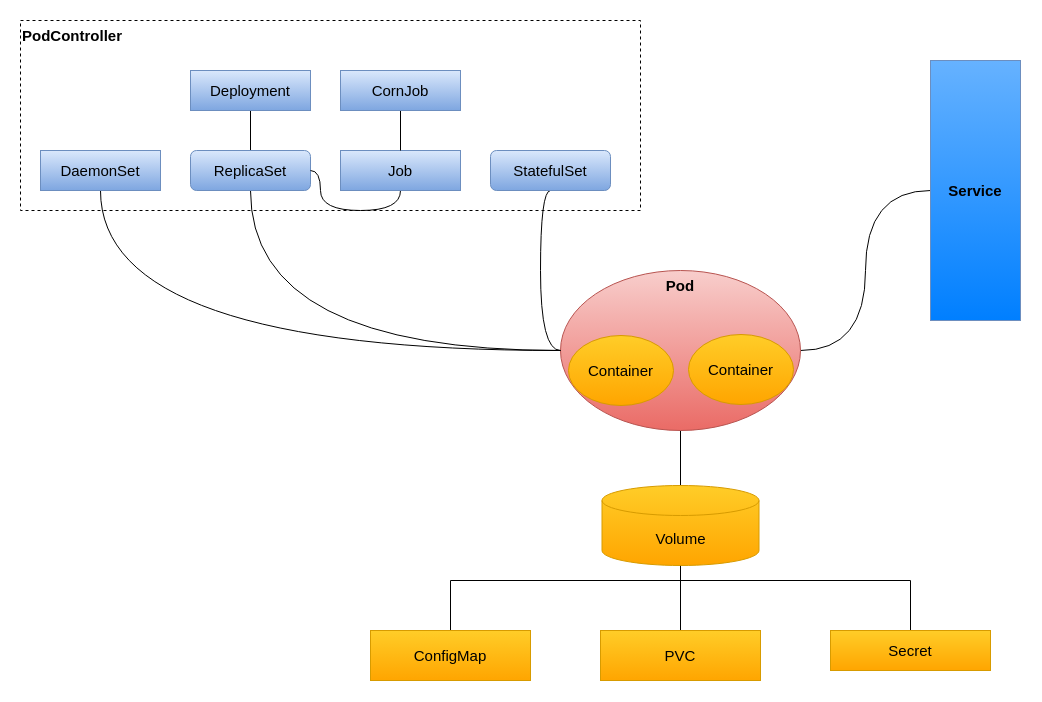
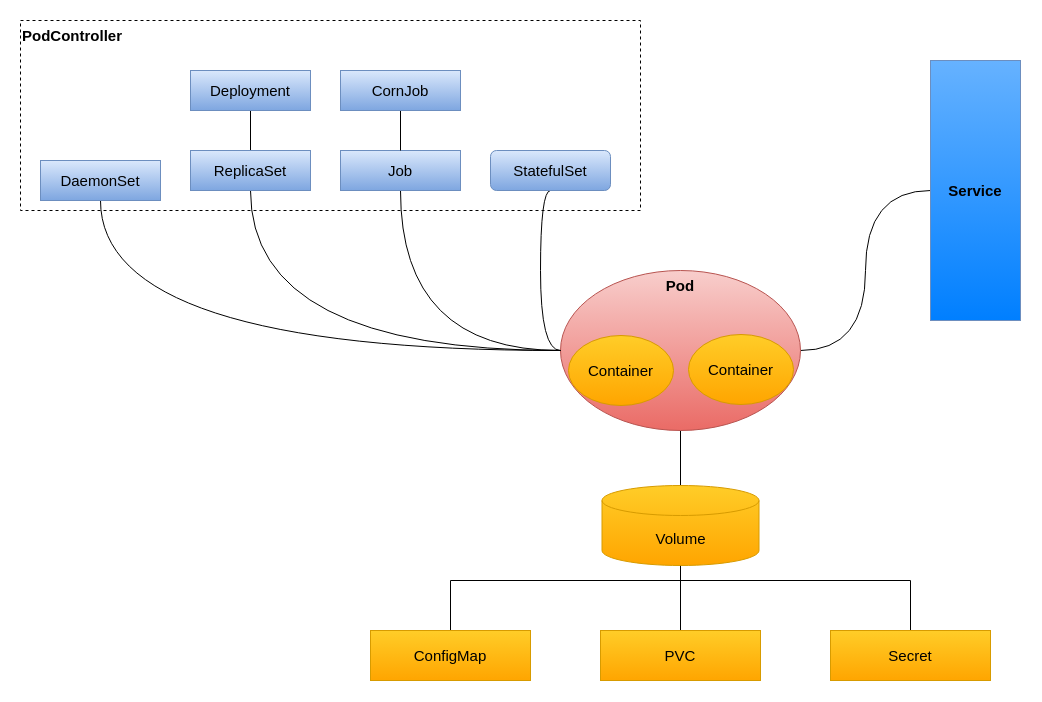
  <mxCell id="0" />
  <mxCell id="1" parent="0" />
  <mxCell id="2" style="edgeStyle=orthogonalEdgeStyle;rounded=0;orthogonalLoop=1;jettySize=auto;html=1;exitX=0.5;exitY=1;exitDx=0;exitDy=0;entryX=0.5;entryY=0;entryDx=0;entryDy=0;entryPerimeter=0;fontSize=15;endArrow=none;endFill=0;" edge="1" parent="1" source="4" target="24"><mxGeometry relative="1" as="geometry" /></mxCell>
  <mxCell id="3" style="edgeStyle=orthogonalEdgeStyle;curved=1;rounded=0;orthogonalLoop=1;jettySize=auto;html=1;entryX=0;entryY=0.5;entryDx=0;entryDy=0;fontSize=15;endArrow=none;endFill=0;" edge="1" parent="1" source="4" target="20"><mxGeometry relative="1" as="geometry" /></mxCell>
  <mxCell id="4" value="Pod" style="ellipse;whiteSpace=wrap;html=1;fontSize=15;verticalAlign=top;fontStyle=1;fillColor=#f8cecc;gradientColor=#ea6b66;strokeColor=#b85450;" vertex="1" parent="1"><mxGeometry x="560" y="270" width="240" height="160" as="geometry" /></mxCell>
  <mxCell id="5" value="PodController" style="rounded=0;whiteSpace=wrap;html=1;align=left;verticalAlign=top;fontStyle=1;fontSize=15;dashed=1;" vertex="1" parent="1"><mxGeometry x="20" y="20" width="620" height="190" as="geometry" /></mxCell>
  <mxCell id="6" style="edgeStyle=orthogonalEdgeStyle;rounded=0;orthogonalLoop=1;jettySize=auto;html=1;fontSize=15;endArrow=none;endFill=0;" edge="1" parent="1" source="7" target="9"><mxGeometry relative="1" as="geometry" /></mxCell>
  <mxCell id="7" value="Deployment" style="rounded=0;whiteSpace=wrap;html=1;fontSize=15;fillColor=#dae8fc;strokeColor=#6c8ebf;gradientColor=#7ea6e0;" vertex="1" parent="1"><mxGeometry x="190" y="70" width="120" height="40" as="geometry" /></mxCell>
  <mxCell id="8" style="edgeStyle=orthogonalEdgeStyle;curved=1;rounded=0;orthogonalLoop=1;jettySize=auto;html=1;entryX=0;entryY=0.5;entryDx=0;entryDy=0;fontSize=15;endArrow=none;endFill=0;exitX=0.5;exitY=1;exitDx=0;exitDy=0;" edge="1" parent="1" source="9" target="4"><mxGeometry relative="1" as="geometry" /></mxCell>
- <mxCell id="9" value="ReplicaSet" style="whiteSpace=wrap;html=1;fontSize=15;fillColor=#dae8fc;gradientColor=#7ea6e0;strokeColor=#6c8ebf;rounded=1;" vertex="1" parent="1"><mxGeometry x="190" y="150" width="120" height="40" as="geometry" /></mxCell>
- <mxCell id="10" style="edgeStyle=orthogonalEdgeStyle;curved=1;rounded=0;orthogonalLoop=1;jettySize=auto;html=1;fontSize=15;endArrow=none;endFill=0;exitX=0.5;exitY=1;exitDx=0;exitDy=0;" edge="1" parent="1" source="11" target="9"><mxGeometry relative="1" as="geometry" /></mxCell>
+ <mxCell id="9" value="ReplicaSet" style="rounded=0;whiteSpace=wrap;html=1;fontSize=15;fillColor=#dae8fc;gradientColor=#7ea6e0;strokeColor=#6c8ebf;" vertex="1" parent="1"><mxGeometry x="190" y="150" width="120" height="40" as="geometry" /></mxCell>
+ <mxCell id="10" style="edgeStyle=orthogonalEdgeStyle;curved=1;rounded=0;orthogonalLoop=1;jettySize=auto;html=1;entryX=0;entryY=0.5;entryDx=0;entryDy=0;fontSize=15;endArrow=none;endFill=0;exitX=0.5;exitY=1;exitDx=0;exitDy=0;" edge="1" parent="1" source="11" target="4"><mxGeometry relative="1" as="geometry" /></mxCell>
  <mxCell id="11" value="Job" style="rounded=0;whiteSpace=wrap;html=1;fontSize=15;fillColor=#dae8fc;gradientColor=#7ea6e0;strokeColor=#6c8ebf;" vertex="1" parent="1"><mxGeometry x="340" y="150" width="120" height="40" as="geometry" /></mxCell>
  <mxCell id="12" style="edgeStyle=orthogonalEdgeStyle;rounded=0;orthogonalLoop=1;jettySize=auto;html=1;exitX=0.5;exitY=1;exitDx=0;exitDy=0;entryX=0.5;entryY=0;entryDx=0;entryDy=0;fontSize=15;endArrow=none;endFill=0;" edge="1" parent="1" source="13" target="11"><mxGeometry relative="1" as="geometry" /></mxCell>
  <mxCell id="13" value="CornJob" style="rounded=0;whiteSpace=wrap;html=1;fontSize=15;fillColor=#dae8fc;strokeColor=#6c8ebf;gradientColor=#7ea6e0;" vertex="1" parent="1"><mxGeometry x="340" y="70" width="120" height="40" as="geometry" /></mxCell>
  <mxCell id="14" style="edgeStyle=orthogonalEdgeStyle;curved=1;rounded=0;orthogonalLoop=1;jettySize=auto;html=1;exitX=0.5;exitY=1;exitDx=0;exitDy=0;entryX=0;entryY=0.5;entryDx=0;entryDy=0;fontSize=15;endArrow=none;endFill=0;" edge="1" parent="1" source="15" target="4"><mxGeometry relative="1" as="geometry"><Array as="points"><mxPoint x="540" y="190" /><mxPoint x="540" y="350" /></Array></mxGeometry></mxCell>
  <mxCell id="15" value="StatefulSet" style="whiteSpace=wrap;html=1;fontSize=15;fillColor=#dae8fc;gradientColor=#7ea6e0;strokeColor=#6c8ebf;rounded=1;" vertex="1" parent="1"><mxGeometry x="490" y="150" width="120" height="40" as="geometry" /></mxCell>
  <mxCell id="16" style="edgeStyle=orthogonalEdgeStyle;curved=1;rounded=0;orthogonalLoop=1;jettySize=auto;html=1;entryX=0;entryY=0.5;entryDx=0;entryDy=0;fontSize=15;endArrow=none;endFill=0;exitX=0.5;exitY=1;exitDx=0;exitDy=0;" edge="1" parent="1" source="17" target="4"><mxGeometry relative="1" as="geometry" /></mxCell>
- <mxCell id="17" value="DaemonSet" style="rounded=0;whiteSpace=wrap;html=1;fontSize=15;fillColor=#dae8fc;gradientColor=#7ea6e0;strokeColor=#6c8ebf;" vertex="1" parent="1"><mxGeometry x="40" y="150" width="120" height="40" as="geometry" /></mxCell>
+ <mxCell id="17" value="DaemonSet" style="rounded=0;whiteSpace=wrap;html=1;fontSize=15;fillColor=#dae8fc;gradientColor=#7ea6e0;strokeColor=#6c8ebf;" vertex="1" parent="1"><mxGeometry x="40" y="160" width="120" height="40" as="geometry" /></mxCell>
  <mxCell id="18" value="Container" style="ellipse;whiteSpace=wrap;html=1;fontSize=15;fillColor=#ffcd28;gradientColor=#ffa500;strokeColor=#d79b00;" vertex="1" parent="1"><mxGeometry x="568" y="335" width="105" height="70" as="geometry" /></mxCell>
  <mxCell id="19" value="Container" style="ellipse;whiteSpace=wrap;html=1;fontSize=15;fillColor=#ffcd28;gradientColor=#ffa500;strokeColor=#d79b00;" vertex="1" parent="1"><mxGeometry x="688" y="334" width="105" height="70" as="geometry" /></mxCell>
  <mxCell id="20" value="Service" style="rounded=0;whiteSpace=wrap;html=1;fontSize=15;fontStyle=1;fillColor=#66B2FF;gradientColor=#007FFF;strokeColor=#6c8ebf;" vertex="1" parent="1"><mxGeometry x="930" y="60" width="90" height="260" as="geometry" /></mxCell>
  <mxCell id="21" style="edgeStyle=orthogonalEdgeStyle;rounded=0;orthogonalLoop=1;jettySize=auto;html=1;entryX=0.5;entryY=0;entryDx=0;entryDy=0;fontSize=15;endArrow=none;endFill=0;" edge="1" parent="1" source="24" target="26"><mxGeometry relative="1" as="geometry" /></mxCell>
  <mxCell id="22" style="edgeStyle=orthogonalEdgeStyle;rounded=0;orthogonalLoop=1;jettySize=auto;html=1;fontSize=15;endArrow=none;endFill=0;" edge="1" parent="1" source="24" target="25"><mxGeometry relative="1" as="geometry"><Array as="points"><mxPoint x="680" y="580" /><mxPoint x="450" y="580" /></Array></mxGeometry></mxCell>
  <mxCell id="23" style="edgeStyle=orthogonalEdgeStyle;rounded=0;orthogonalLoop=1;jettySize=auto;html=1;entryX=0.5;entryY=0;entryDx=0;entryDy=0;fontSize=15;endArrow=none;endFill=0;" edge="1" parent="1" source="24" target="27"><mxGeometry relative="1" as="geometry"><Array as="points"><mxPoint x="680" y="580" /><mxPoint x="910" y="580" /></Array></mxGeometry></mxCell>
  <mxCell id="24" value="Volume" style="shape=cylinder3;whiteSpace=wrap;html=1;boundedLbl=1;backgroundOutline=1;size=15;fontSize=15;fillColor=#ffcd28;gradientColor=#ffa500;strokeColor=#d79b00;" vertex="1" parent="1"><mxGeometry x="601.5" y="485" width="157" height="80" as="geometry" /></mxCell>
  <mxCell id="25" value="ConfigMap" style="rounded=0;whiteSpace=wrap;html=1;fontSize=15;fillColor=#ffcd28;gradientColor=#ffa500;strokeColor=#d79b00;" vertex="1" parent="1"><mxGeometry x="370" y="630" width="160" height="50" as="geometry" /></mxCell>
  <mxCell id="26" value="PVC" style="rounded=0;whiteSpace=wrap;html=1;fontSize=15;fillColor=#ffcd28;gradientColor=#ffa500;strokeColor=#d79b00;" vertex="1" parent="1"><mxGeometry x="600" y="630" width="160" height="50" as="geometry" /></mxCell>
- <mxCell id="27" value="Secret" style="rounded=0;whiteSpace=wrap;html=1;fontSize=15;fillColor=#ffcd28;gradientColor=#ffa500;strokeColor=#d79b00;" vertex="1" parent="1"><mxGeometry x="830" y="630" width="160" height="40" as="geometry" /></mxCell>
+ <mxCell id="27" value="Secret" style="rounded=0;whiteSpace=wrap;html=1;fontSize=15;fillColor=#ffcd28;gradientColor=#ffa500;strokeColor=#d79b00;" vertex="1" parent="1"><mxGeometry x="830" y="630" width="160" height="50" as="geometry" /></mxCell>
